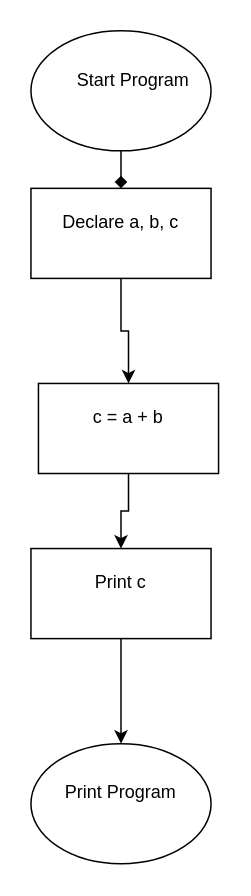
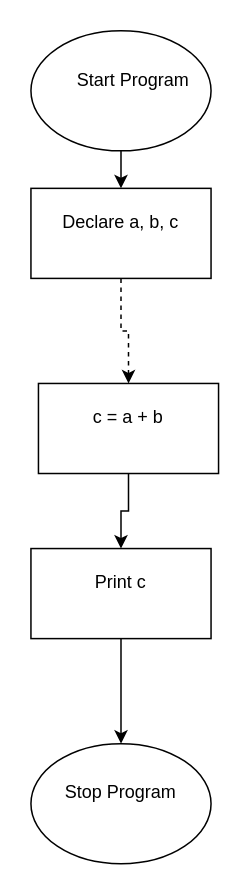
  <mxCell id="0" />
  <mxCell id="1" parent="0" />
- <mxCell id="2" value="" style="edgeStyle=orthogonalEdgeStyle;rounded=0;orthogonalLoop=1;jettySize=auto;html=1;endArrow=diamond;" edge="1" parent="1" source="3" target="5"><mxGeometry relative="1" as="geometry" /></mxCell>
+ <mxCell id="2" value="" style="edgeStyle=orthogonalEdgeStyle;rounded=0;orthogonalLoop=1;jettySize=auto;html=1;" edge="1" parent="1" source="3" target="5"><mxGeometry relative="1" as="geometry" /></mxCell>
  <mxCell id="3" value="&lt;span style=&quot;white-space: pre;&quot;&gt;&#09;&lt;/span&gt;Start Program&amp;nbsp; &amp;nbsp; &amp;nbsp; &amp;nbsp;" style="ellipse;whiteSpace=wrap;html=1;" vertex="1" parent="1"><mxGeometry x="20" y="20" width="120" height="80" as="geometry" /></mxCell>
- <mxCell id="4" value="" style="edgeStyle=orthogonalEdgeStyle;rounded=0;orthogonalLoop=1;jettySize=auto;html=1;" edge="1" parent="1" source="5" target="7"><mxGeometry relative="1" as="geometry" /></mxCell>
+ <mxCell id="4" value="" style="edgeStyle=orthogonalEdgeStyle;rounded=0;orthogonalLoop=1;jettySize=auto;html=1;dashed=1;" edge="1" parent="1" source="5" target="7"><mxGeometry relative="1" as="geometry" /></mxCell>
  <mxCell id="5" value="Declare a, b, c&lt;div&gt;&lt;br&gt;&lt;/div&gt;" style="whiteSpace=wrap;html=1;" vertex="1" parent="1"><mxGeometry x="20" y="125" width="120" height="60" as="geometry" /></mxCell>
  <mxCell id="6" value="" style="edgeStyle=orthogonalEdgeStyle;rounded=0;orthogonalLoop=1;jettySize=auto;html=1;" edge="1" parent="1" source="7" target="9"><mxGeometry relative="1" as="geometry" /></mxCell>
  <mxCell id="7" value="c = a + b&lt;div&gt;&lt;br&gt;&lt;/div&gt;" style="whiteSpace=wrap;html=1;" vertex="1" parent="1"><mxGeometry x="25" y="255" width="120" height="60" as="geometry" /></mxCell>
  <mxCell id="8" value="" style="edgeStyle=orthogonalEdgeStyle;rounded=0;orthogonalLoop=1;jettySize=auto;html=1;" edge="1" parent="1" source="9"><mxGeometry relative="1" as="geometry"><mxPoint x="80" y="495" as="targetPoint" /></mxGeometry></mxCell>
  <mxCell id="9" value="Print c&lt;div&gt;&lt;br&gt;&lt;/div&gt;" style="whiteSpace=wrap;html=1;" vertex="1" parent="1"><mxGeometry x="20" y="365" width="120" height="60" as="geometry" /></mxCell>
- <mxCell id="10" value="Print Program&lt;div&gt;&lt;br&gt;&lt;/div&gt;" style="ellipse;whiteSpace=wrap;html=1;" vertex="1" parent="1"><mxGeometry x="20" y="495" width="120" height="80" as="geometry" /></mxCell>
+ <mxCell id="10" value="Stop Program&lt;div&gt;&lt;br&gt;&lt;/div&gt;" style="ellipse;whiteSpace=wrap;html=1;" vertex="1" parent="1"><mxGeometry x="20" y="495" width="120" height="80" as="geometry" /></mxCell>
